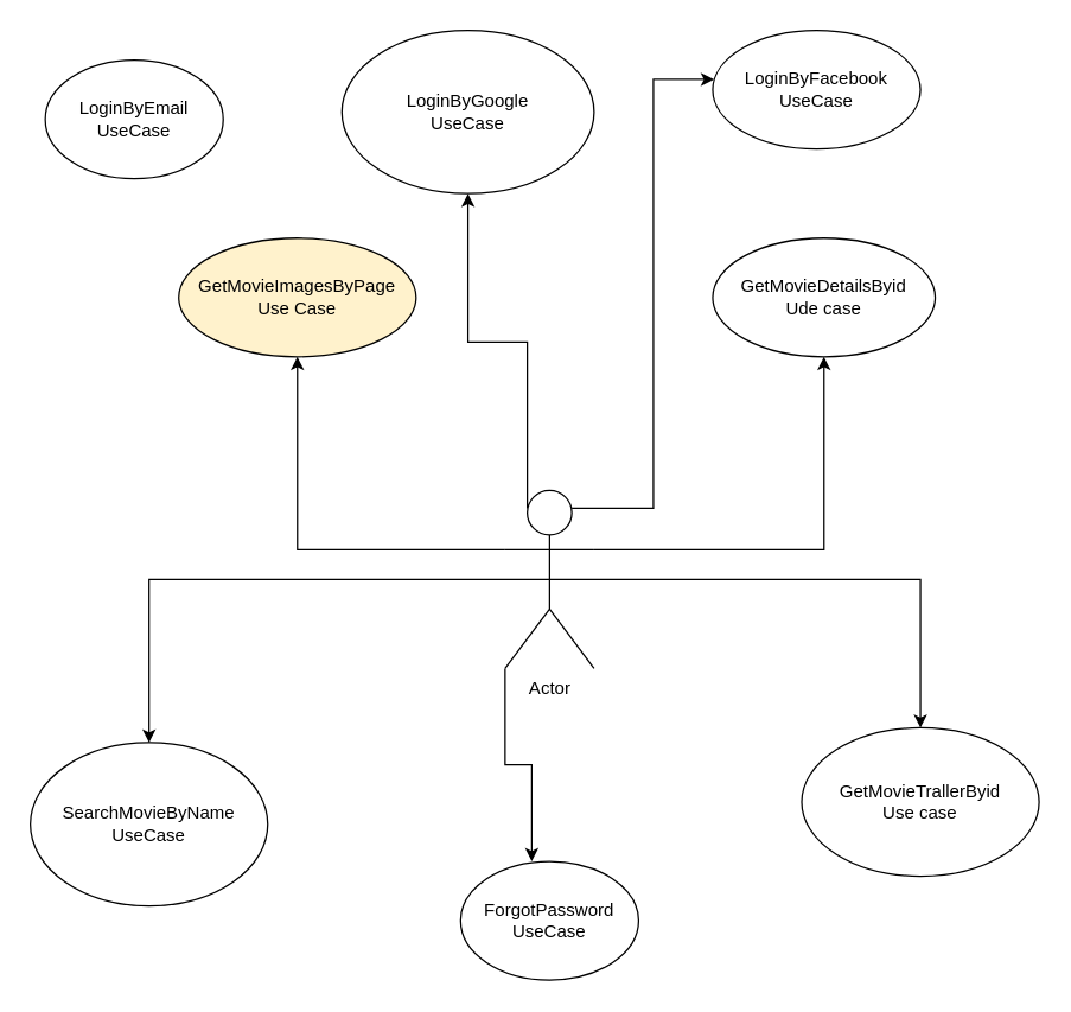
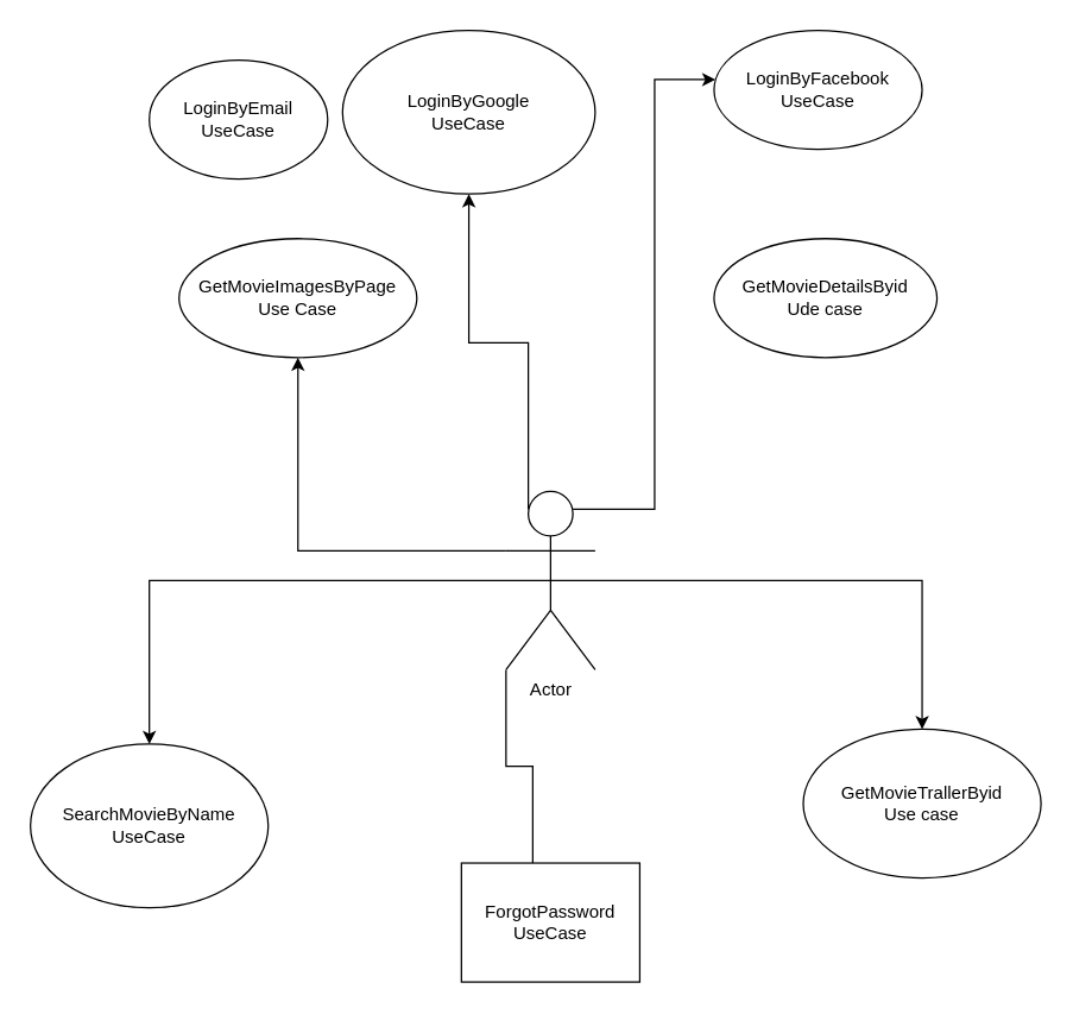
  <mxCell id="0" />
  <mxCell id="1" parent="0" />
  <mxCell id="2" style="edgeStyle=orthogonalEdgeStyle;rounded=0;orthogonalLoop=1;jettySize=auto;html=1;exitX=0;exitY=0.333;exitDx=0;exitDy=0;exitPerimeter=0;entryX=0.5;entryY=1;entryDx=0;entryDy=0;" edge="1" parent="1" source="9" target="10"><mxGeometry relative="1" as="geometry" /></mxCell>
- <mxCell id="3" style="edgeStyle=orthogonalEdgeStyle;rounded=0;orthogonalLoop=1;jettySize=auto;html=1;exitX=1;exitY=0.333;exitDx=0;exitDy=0;exitPerimeter=0;entryX=0.5;entryY=1;entryDx=0;entryDy=0;" edge="1" parent="1" source="9" target="11"><mxGeometry relative="1" as="geometry" /></mxCell>
  <mxCell id="4" style="edgeStyle=orthogonalEdgeStyle;rounded=0;orthogonalLoop=1;jettySize=auto;html=1;exitX=0.5;exitY=0.5;exitDx=0;exitDy=0;exitPerimeter=0;entryX=0.5;entryY=0;entryDx=0;entryDy=0;" edge="1" parent="1" source="9" target="12"><mxGeometry relative="1" as="geometry" /></mxCell>
  <mxCell id="5" style="edgeStyle=orthogonalEdgeStyle;rounded=0;orthogonalLoop=1;jettySize=auto;html=1;exitX=0.5;exitY=0.5;exitDx=0;exitDy=0;exitPerimeter=0;entryX=0.5;entryY=0;entryDx=0;entryDy=0;" edge="1" parent="1" source="9" target="13"><mxGeometry relative="1" as="geometry" /></mxCell>
  <mxCell id="6" style="edgeStyle=orthogonalEdgeStyle;rounded=0;orthogonalLoop=1;jettySize=auto;html=1;exitX=0.25;exitY=0.1;exitDx=0;exitDy=0;exitPerimeter=0;" edge="1" parent="1" source="9" target="15"><mxGeometry relative="1" as="geometry" /></mxCell>
  <mxCell id="7" style="edgeStyle=orthogonalEdgeStyle;rounded=0;orthogonalLoop=1;jettySize=auto;html=1;exitX=0.75;exitY=0.1;exitDx=0;exitDy=0;exitPerimeter=0;entryX=0.007;entryY=0.413;entryDx=0;entryDy=0;entryPerimeter=0;" edge="1" parent="1" source="9" target="16"><mxGeometry relative="1" as="geometry" /></mxCell>
- <mxCell id="8" style="edgeStyle=orthogonalEdgeStyle;rounded=0;orthogonalLoop=1;jettySize=auto;html=1;exitX=0;exitY=1;exitDx=0;exitDy=0;exitPerimeter=0;entryX=0.4;entryY=0;entryDx=0;entryDy=0;entryPerimeter=0;" edge="1" parent="1" source="9" target="17"><mxGeometry relative="1" as="geometry" /></mxCell>
+ <mxCell id="8" style="edgeStyle=orthogonalEdgeStyle;rounded=0;orthogonalLoop=1;jettySize=auto;html=1;exitX=0;exitY=1;exitDx=0;exitDy=0;exitPerimeter=0;entryX=0.4;entryY=0;entryDx=0;entryDy=0;entryPerimeter=0;endArrow=none;" edge="1" parent="1" source="9" target="17"><mxGeometry relative="1" as="geometry" /></mxCell>
  <mxCell id="9" value="Actor" style="shape=umlActor;verticalLabelPosition=bottom;verticalAlign=top;html=1;outlineConnect=0;" vertex="1" parent="1"><mxGeometry x="340" y="330" width="60" height="120" as="geometry" /></mxCell>
- <mxCell id="10" value="GetMovieImagesByPage&lt;br&gt;Use Case" style="ellipse;whiteSpace=wrap;html=1;fillColor=#fff2cc;" vertex="1" parent="1"><mxGeometry x="120" y="160" width="160" height="80" as="geometry" /></mxCell>
+ <mxCell id="10" value="GetMovieImagesByPage&lt;br&gt;Use Case" style="ellipse;whiteSpace=wrap;html=1;" vertex="1" parent="1"><mxGeometry x="120" y="160" width="160" height="80" as="geometry" /></mxCell>
  <mxCell id="11" value="GetMovieDetailsByid&lt;br&gt;Ude case" style="ellipse;whiteSpace=wrap;html=1;" vertex="1" parent="1"><mxGeometry x="480" y="160" width="150" height="80" as="geometry" /></mxCell>
  <mxCell id="12" value="GetMovieTrallerByid&lt;br&gt;Use case" style="ellipse;whiteSpace=wrap;html=1;" vertex="1" parent="1"><mxGeometry x="540" y="490" width="160" height="100" as="geometry" /></mxCell>
  <mxCell id="13" value="SearchMovieByName&lt;br&gt;UseCase" style="ellipse;whiteSpace=wrap;html=1;" vertex="1" parent="1"><mxGeometry x="20" y="500" width="160" height="110" as="geometry" /></mxCell>
- <mxCell id="14" value="LoginByEmail&lt;br&gt;UseCase" style="ellipse;whiteSpace=wrap;html=1;" vertex="1" parent="1"><mxGeometry x="30" y="40" width="120" height="80" as="geometry" /></mxCell>
+ <mxCell id="14" value="LoginByEmail&lt;br&gt;UseCase" style="ellipse;whiteSpace=wrap;html=1;" vertex="1" parent="1"><mxGeometry x="100" y="40" width="120" height="80" as="geometry" /></mxCell>
  <mxCell id="15" value="LoginByGoogle&lt;br&gt;UseCase" style="ellipse;whiteSpace=wrap;html=1;" vertex="1" parent="1"><mxGeometry x="230" y="20" width="170" height="110" as="geometry" /></mxCell>
  <mxCell id="16" value="LoginByFacebook&lt;br&gt;UseCase" style="ellipse;whiteSpace=wrap;html=1;" vertex="1" parent="1"><mxGeometry x="480" y="20" width="140" height="80" as="geometry" /></mxCell>
- <mxCell id="17" value="ForgotPassword&lt;br&gt;UseCase" style="ellipse;whiteSpace=wrap;html=1;" vertex="1" parent="1"><mxGeometry x="310" y="580" width="120" height="80" as="geometry" /></mxCell>
+ <mxCell id="17" value="ForgotPassword&lt;br&gt;UseCase" style="whiteSpace=wrap;html=1;rounded=0;" vertex="1" parent="1"><mxGeometry x="310" y="580" width="120" height="80" as="geometry" /></mxCell>
